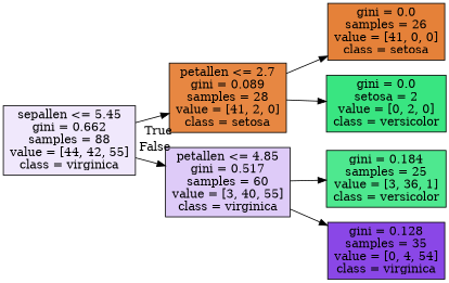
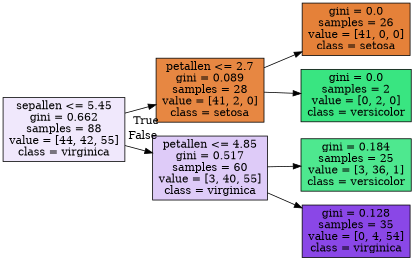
  digraph {
    ranksep=equally
    splines=polyline
    rankdir=LR
    node [color=black shape=box style=filled]
    n1 [fillcolor="#8139e51d" label="sepallen <= 5.45\ngini = 0.662\nsamples = 88\nvalue = [44, 42, 55]\nclass = virginica"]
    n2 [fillcolor="#e58139f3" label="petallen <= 2.7\ngini = 0.089\nsamples = 28\nvalue = [41, 2, 0]\nclass = setosa"]
    n3 [fillcolor="#8139e542" label="petallen <= 4.85\ngini = 0.517\nsamples = 60\nvalue = [3, 40, 55]\nclass = virginica"]
    n4 [fillcolor="#e58139ff" label="gini = 0.0\nsamples = 26\nvalue = [41, 0, 0]\nclass = setosa"]
-   n5 [fillcolor="#39e581ff" label="gini = 0.0\nsetosa = 2\nvalue = [0, 2, 0]\nclass = versicolor"]
+   n5 [fillcolor="#39e581ff" label="gini = 0.0\nsamples = 2\nvalue = [0, 2, 0]\nclass = versicolor"]
    n6 [fillcolor="#39e581e3" label="gini = 0.184\nsamples = 25\nvalue = [3, 36, 1]\nclass = versicolor"]
    n7 [fillcolor="#8139e5ec" label="gini = 0.128\nsamples = 35\nvalue = [0, 4, 54]\nclass = virginica"]
    subgraph sub_1 {
      rank=same
      n1
    }
    subgraph sub_2 {
      rank=same
      n2
      n3
    }
    subgraph sub_3 {
      rank=same
      n4
      n5
      n6
      n7
    }
    n1 -> n2 [headlabel=True labelangle=45 labeldistance=2.5]
    n1 -> n3 [headlabel=False labelangle=-45 labeldistance=2.5]
    n2 -> n4
    n2 -> n5
    n3 -> n6
    n3 -> n7
  }
